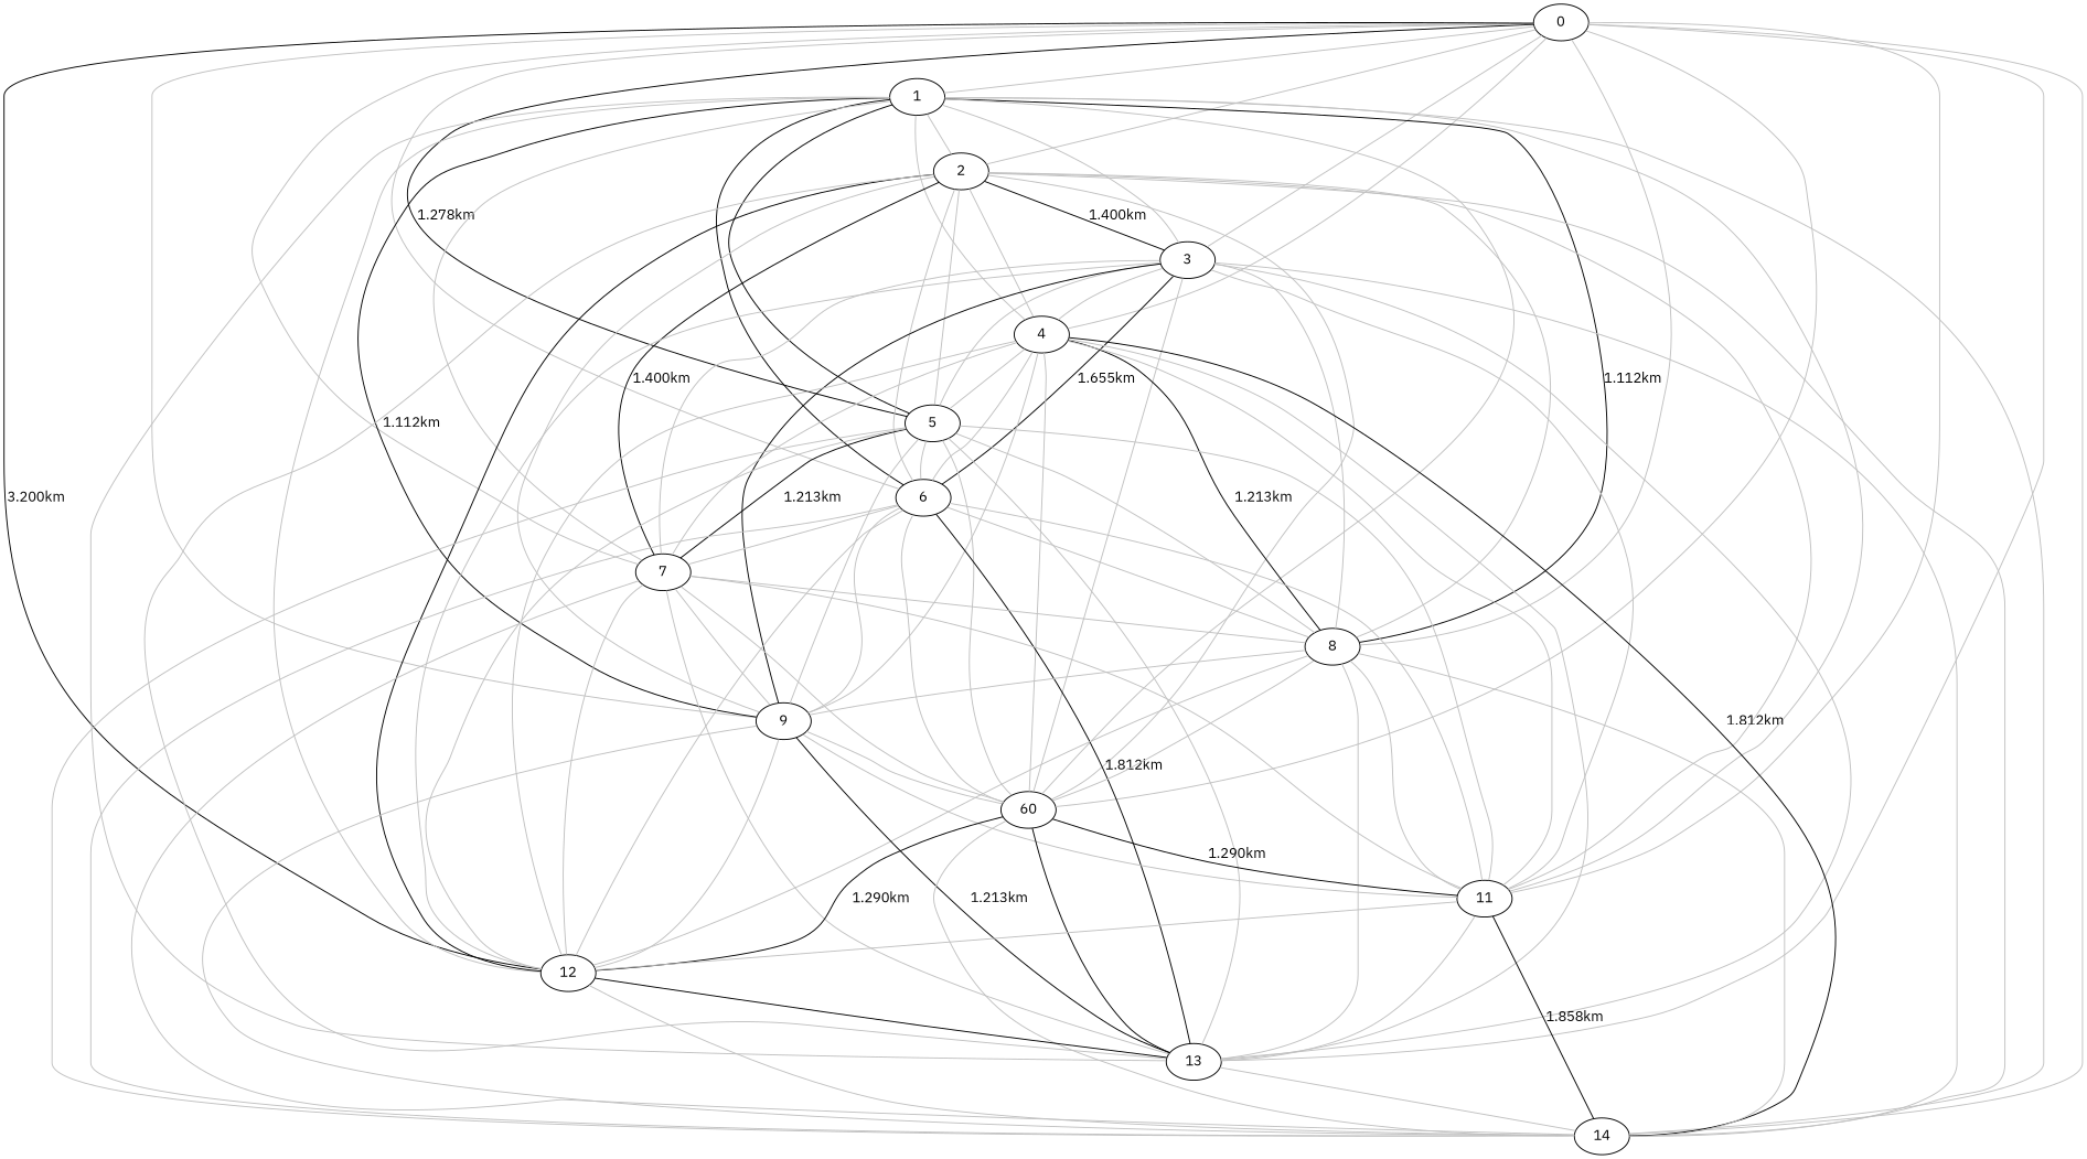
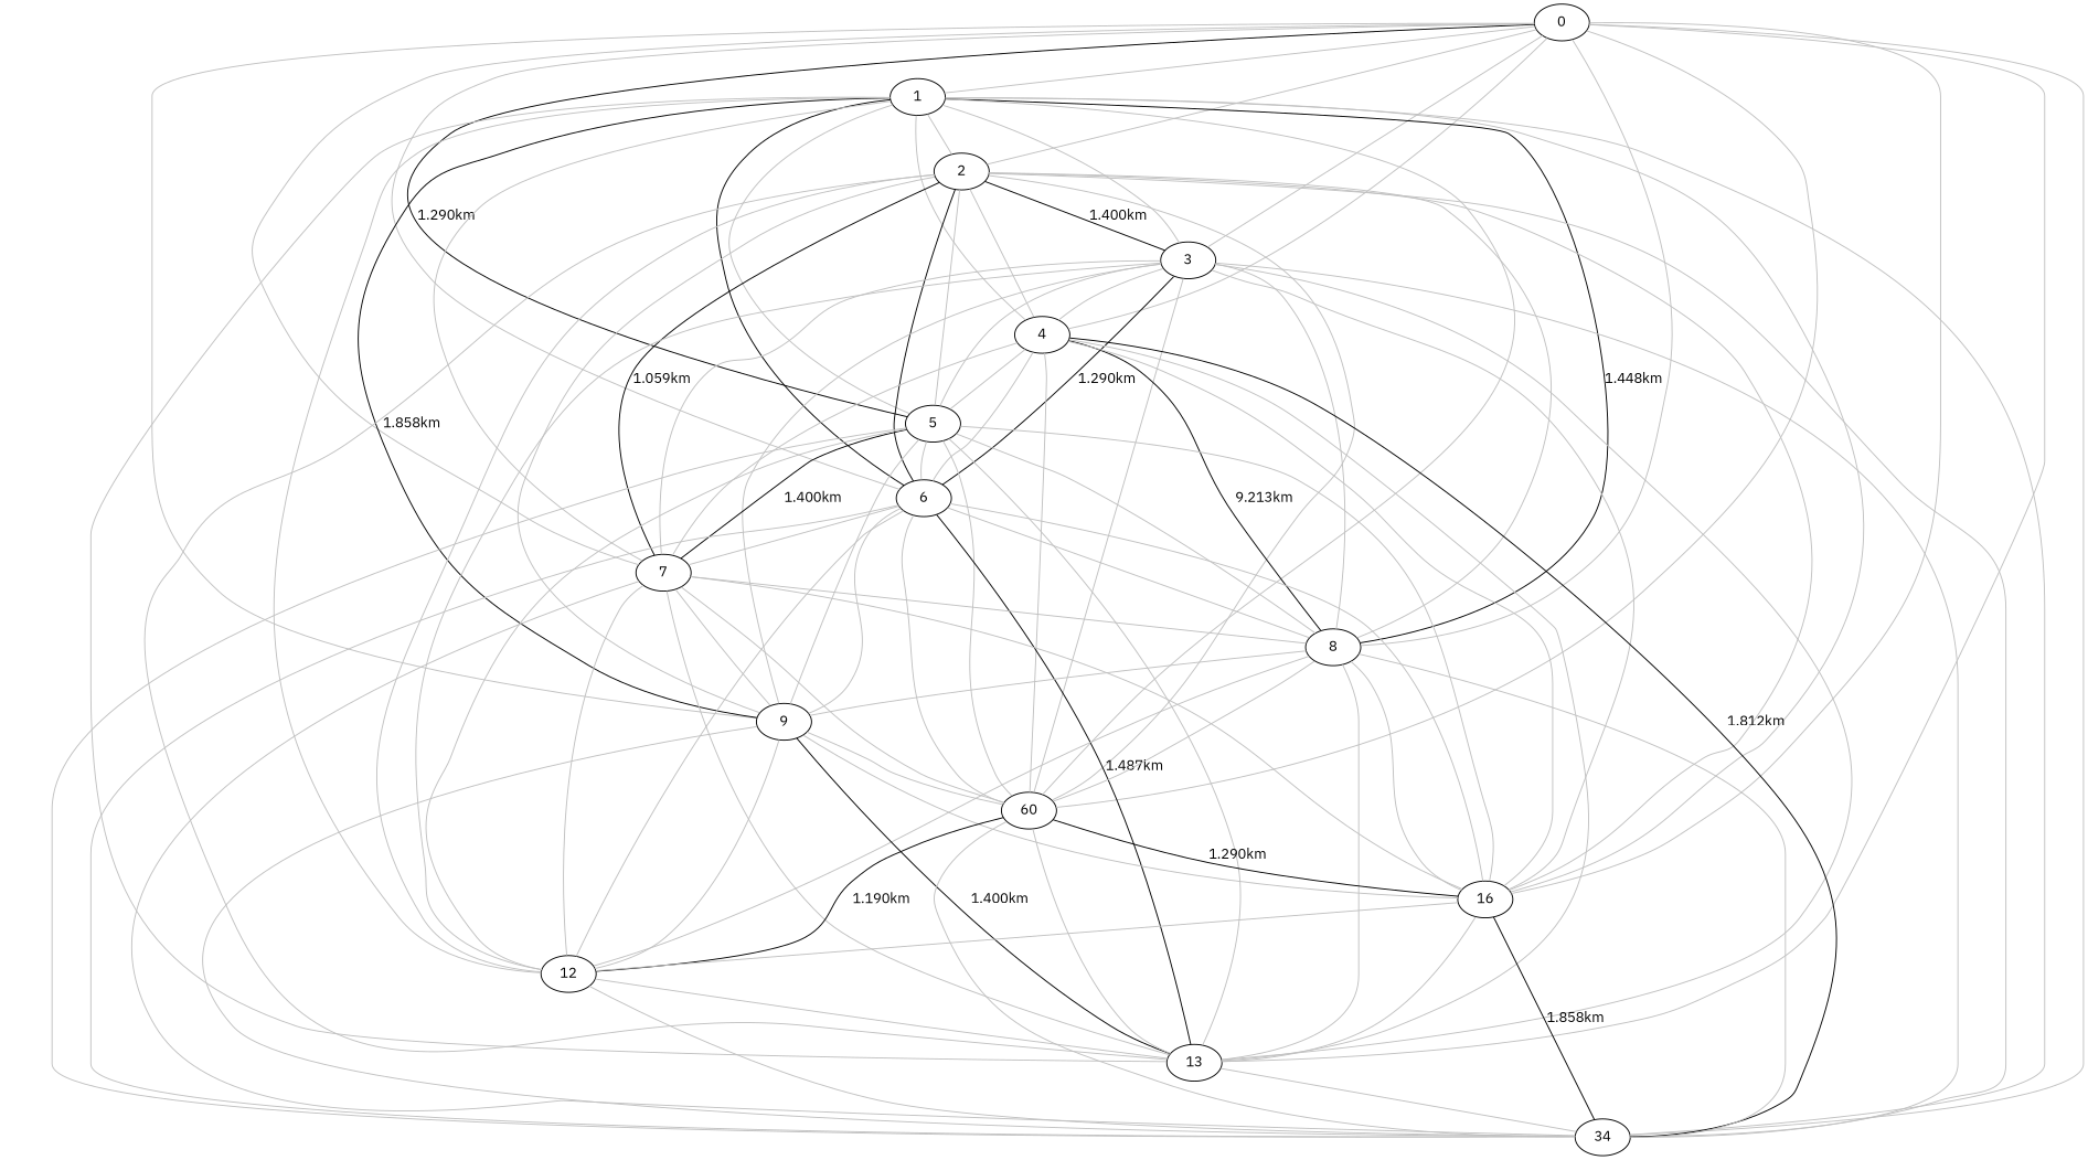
  strict graph {
    fontname="IBM Plex Sans"
    node [fontname="IBM Plex Sans"]
    edge [color=grey fontname="IBM Plex Sans"]
    0
    1
    2
    3
    4
    5
    6
    7
    8
    9
    n11 [label=60]
-   11
+   11 [label=16]
    12
    13
-   14
+   14 [label=34]
    0 -- 1
    0 -- 2
    0 -- 3
    0 -- 4
-   0 -- 5 [label="1.278km" color=""]
+   0 -- 5 [label="1.290km" color=""]
    0 -- 6
    0 -- 7
    0 -- 8
    0 -- 9
    0 -- n11
    0 -- 11
-   0 -- 12 [label="3.200km" color=""]
    0 -- 13
    0 -- 14
    1 -- 2
    1 -- 3
    1 -- 4
-   1 -- 5 [color=black]
+   1 -- 5
    1 -- 6 [color=black]
    1 -- 7
-   1 -- 8 [label="1.112km" color=""]
-   1 -- 9 [label="1.112km" color=""]
+   1 -- 8 [label="1.448km" color=""]
+   1 -- 9 [label="1.858km" color=""]
    1 -- n11
    1 -- 11
    1 -- 12
    1 -- 13
    1 -- 14
    2 -- 3 [label="1.400km" color=""]
    2 -- 4
    2 -- 5
-   2 -- 6
-   2 -- 7 [label="1.400km" color=""]
+   2 -- 6 [color=black]
+   2 -- 7 [label="1.059km" color=""]
    2 -- 8
    2 -- 9
    2 -- n11
    2 -- 11
-   2 -- 12 [color=black]
+   2 -- 12
    2 -- 13
    2 -- 14
    3 -- 4
    3 -- 5
-   3 -- 6 [label="1.655km" color=""]
+   3 -- 6 [label="1.290km" color=""]
    3 -- 7
    3 -- 8
-   3 -- 9 [color=black]
+   3 -- 9
    3 -- n11
    3 -- 11
    3 -- 12
    3 -- 13
    3 -- 14
    4 -- 5
    4 -- 6
    4 -- 7
-   4 -- 8 [label="1.213km" color=""]
-   4 -- 9
+   4 -- 8 [label="9.213km" color=""]
    4 -- n11
    4 -- 11
-   4 -- 12
    4 -- 13
    4 -- 14 [label="1.812km" color=""]
    5 -- 6
-   5 -- 7 [label="1.213km" color=""]
+   5 -- 7 [label="1.400km" color=""]
    5 -- 8
    5 -- 9
    5 -- n11
    5 -- 11
    5 -- 12
    5 -- 13
    5 -- 14
    6 -- 7
    6 -- 8
    6 -- 9
    6 -- n11
    6 -- 11
    6 -- 12
-   6 -- 13 [label="1.812km" color=""]
+   6 -- 13 [label="1.487km" color=""]
    6 -- 14
    7 -- 8
    7 -- 9
    7 -- n11
    7 -- 11
    7 -- 12
    7 -- 13
    7 -- 14
    8 -- 9
    8 -- n11
    8 -- 11
    8 -- 12
    8 -- 13
    8 -- 14
    9 -- n11
    9 -- 11
    9 -- 12
-   9 -- 13 [label="1.213km" color=""]
+   9 -- 13 [label="1.400km" color=""]
    9 -- 14
    n11 -- 11 [label="1.290km" color=""]
-   n11 -- 12 [label="1.290km" color=""]
-   n11 -- 13 [color=black]
+   n11 -- 12 [label="1.190km" color=""]
+   n11 -- 13
    n11 -- 14
    11 -- 12
    11 -- 13
    11 -- 14 [label="1.858km" color=""]
-   12 -- 13 [color=black]
+   12 -- 13
    12 -- 14
    13 -- 14
  }
